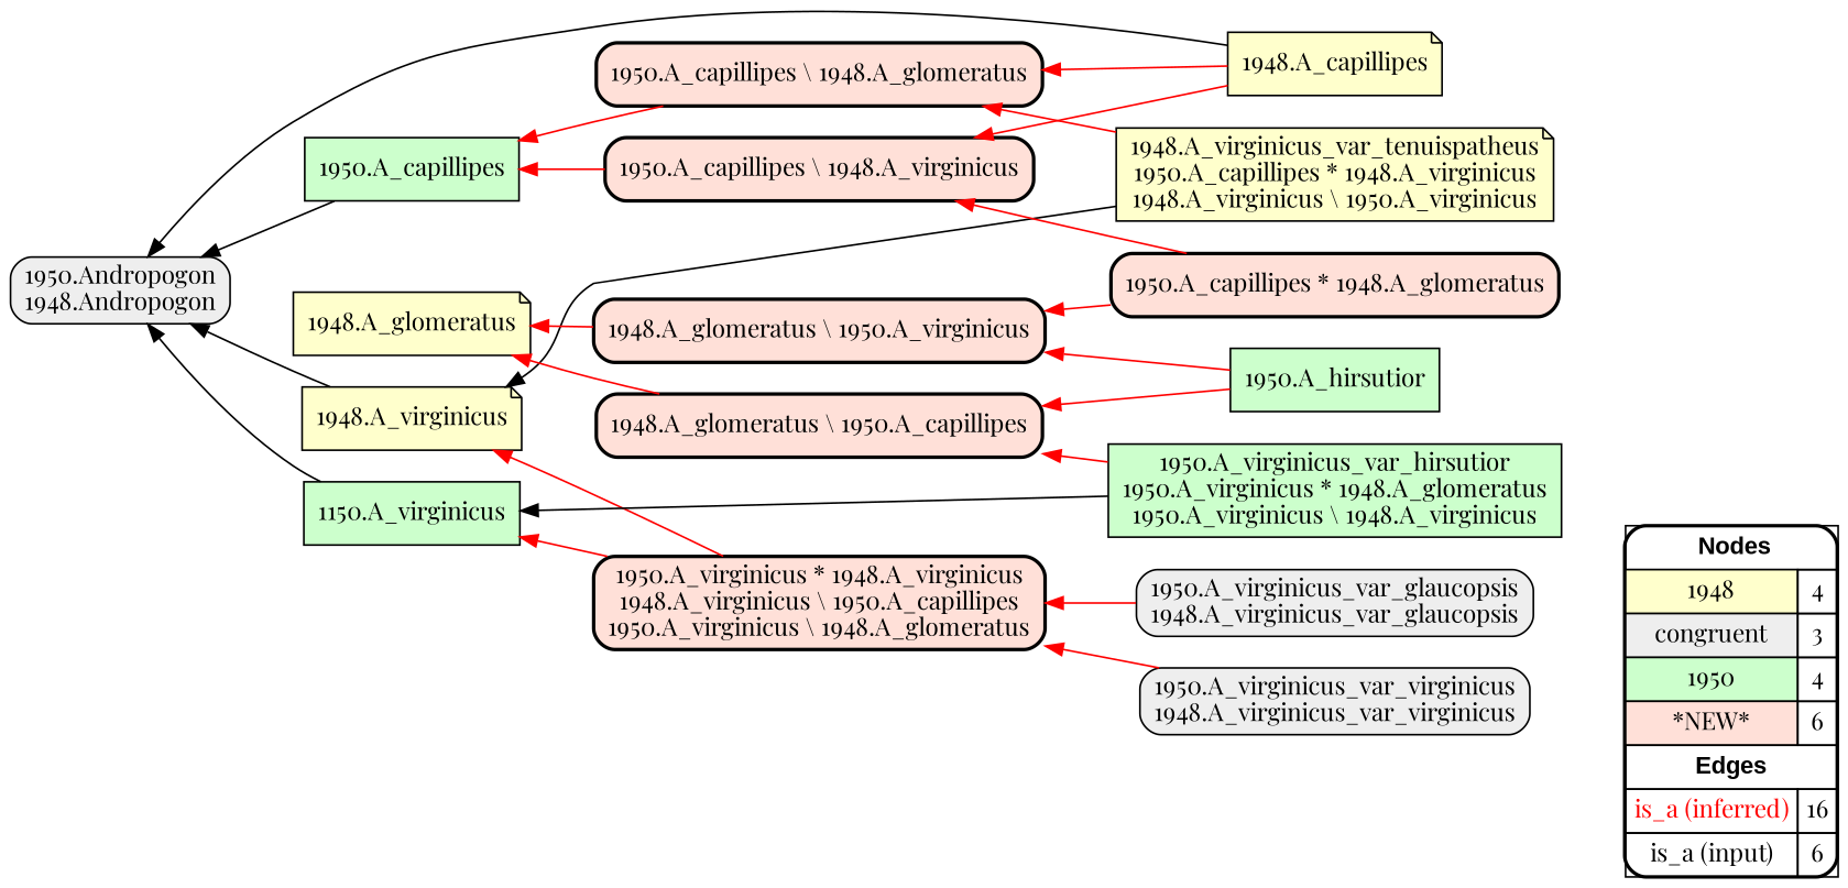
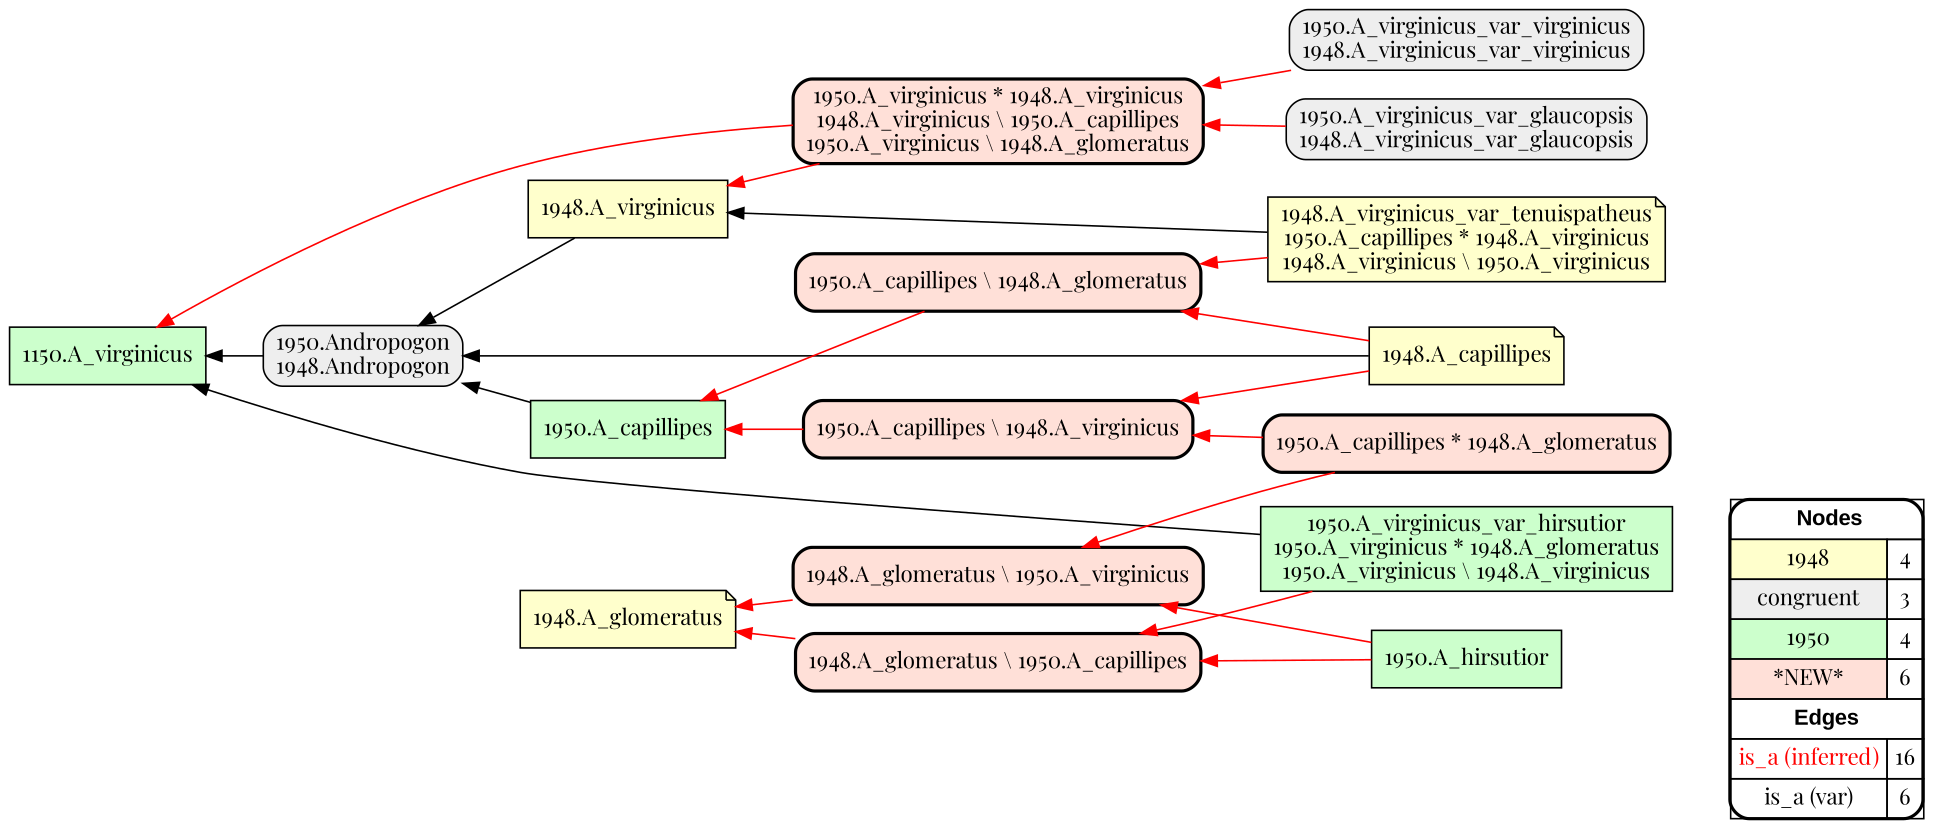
  digraph {
    fontname="Playfair Display"
    rankdir=RL
    node [fillcolor="#FFE0D8" fontname="Playfair Display" shape=box style=filled]
    edge [arrowhead=normal color="#FF0000" constraint=true fontname="Playfair Display" penwidth=1 style=solid]
-   n1 [fillcolor=white label=<   <TABLE BORDER="0" CELLBORDER="1" CELLSPACING="0" CELLPADDING="4">  <TR> <TD COLSPAN="2"><font face="Arial Black"> Nodes</font></TD> </TR>  <TR>   <TD bgcolor="#FFFFCC" fontname="helvetica">1948</TD>   <TD>4</TD>   </TR>  <TR>   <TD bgcolor="#EEEEEE" fontname="helvetica">congruent</TD>   <TD>3</TD>   </TR>  <TR>   <TD bgcolor="#CCFFCC" fontname="helvetica">1950</TD>   <TD>4</TD>   </TR>  <TR>   <TD bgcolor="#FFE0D8" fontname="helvetica">*NEW*</TD>   <TD>6</TD>   </TR>  <TR> <TD COLSPAN="2"><font face = "Arial Black"> Edges </font></TD> </TR>  <TR>   <TD><font color ="#FF0000">is_a (inferred)</font></TD><TD>16</TD> </TR> <TR>   <TD><font color ="#000000">is_a (input)</font></TD><TD>6</TD> </TR> </TABLE>   > margin=0 style="filled,rounded,bold"]
-   "1948.A_virginicus" [fillcolor="#FFFFCC" shape=note]
+   n1 [fillcolor=white label=<   <TABLE BORDER="0" CELLBORDER="1" CELLSPACING="0" CELLPADDING="4">  <TR> <TD COLSPAN="2"><font face="Arial Black"> Nodes</font></TD> </TR>  <TR>   <TD bgcolor="#FFFFCC" fontname="helvetica">1948</TD>   <TD>4</TD>   </TR>  <TR>   <TD bgcolor="#EEEEEE" fontname="helvetica">congruent</TD>   <TD>3</TD>   </TR>  <TR>   <TD bgcolor="#CCFFCC" fontname="helvetica">1950</TD>   <TD>4</TD>   </TR>  <TR>   <TD bgcolor="#FFE0D8" fontname="helvetica">*NEW*</TD>   <TD>6</TD>   </TR>  <TR> <TD COLSPAN="2"><font face = "Arial Black"> Edges </font></TD> </TR>  <TR>   <TD><font color ="#FF0000">is_a (inferred)</font></TD><TD>16</TD> </TR> <TR>   <TD><font color ="#000000">is_a (var)</font></TD><TD>6</TD> </TR> </TABLE>   > margin=0 style="filled,rounded,bold"]
+   "1948.A_virginicus" [fillcolor="#FFFFCC"]
    "1950.Andropogon\n1948.Andropogon" [fillcolor="#EEEEEE" style="filled,rounded"]
    "1948.A_capillipes" [fillcolor="#FFFFCC" shape=note]
    "1950.A_capillipes \\ 1948.A_virginicus" [style="filled,rounded,bold"]
    "1950.A_capillipes \\ 1948.A_glomeratus" [style="filled,rounded,bold"]
    "1950.A_capillipes" [fillcolor="#CCFFCC"]
    "1948.A_glomeratus" [fillcolor="#FFFFCC" shape=note]
    "1948.A_virginicus_var_tenuispatheus\n1950.A_capillipes * 1948.A_virginicus\n1948.A_virginicus \\ 1950.A_virginicus" [fillcolor="#FFFFCC" shape=note]
    "1950.A_virginicus_var_glaucopsis\n1948.A_virginicus_var_glaucopsis" [fillcolor="#EEEEEE" style="filled,rounded"]
    "1950.A_virginicus * 1948.A_virginicus\n1948.A_virginicus \\ 1950.A_capillipes\n1950.A_virginicus \\ 1948.A_glomeratus" [style="filled,rounded,bold"]
    n12 [fillcolor="#CCFFCC" label="1150.A_virginicus"]
    "1950.A_virginicus_var_virginicus\n1948.A_virginicus_var_virginicus" [fillcolor="#EEEEEE" style="filled,rounded"]
    "1950.A_virginicus_var_hirsutior\n1950.A_virginicus * 1948.A_glomeratus\n1950.A_virginicus \\ 1948.A_virginicus" [fillcolor="#CCFFCC"]
    "1948.A_glomeratus \\ 1950.A_capillipes" [style="filled,rounded,bold"]
    n16 [fillcolor="#CCFFCC" label="1950.A_hirsutior"]
    "1948.A_glomeratus \\ 1950.A_virginicus" [style="filled,rounded,bold"]
    "1950.A_capillipes * 1948.A_glomeratus" [style="filled,rounded,bold"]
    subgraph sub_1 {
      rank=source
      n1
    }
    "1948.A_virginicus" -> "1950.Andropogon\n1948.Andropogon" [color="#000000"]
    "1948.A_capillipes" -> "1950.Andropogon\n1948.Andropogon" [color="#000000"]
    "1948.A_capillipes" -> "1950.A_capillipes \\ 1948.A_virginicus"
    "1948.A_capillipes" -> "1950.A_capillipes \\ 1948.A_glomeratus"
    "1950.A_capillipes \\ 1948.A_virginicus" -> "1950.A_capillipes"
    "1950.A_capillipes \\ 1948.A_glomeratus" -> "1950.A_capillipes"
    "1950.A_capillipes" -> "1950.Andropogon\n1948.Andropogon" [color="#000000"]
    "1948.A_virginicus_var_tenuispatheus\n1950.A_capillipes * 1948.A_virginicus\n1948.A_virginicus \\ 1950.A_virginicus" -> "1948.A_virginicus" [color="#000000"]
    "1948.A_virginicus_var_tenuispatheus\n1950.A_capillipes * 1948.A_virginicus\n1948.A_virginicus \\ 1950.A_virginicus" -> "1950.A_capillipes \\ 1948.A_glomeratus"
    "1950.A_virginicus_var_glaucopsis\n1948.A_virginicus_var_glaucopsis" -> "1950.A_virginicus * 1948.A_virginicus\n1948.A_virginicus \\ 1950.A_capillipes\n1950.A_virginicus \\ 1948.A_glomeratus"
    "1950.A_virginicus * 1948.A_virginicus\n1948.A_virginicus \\ 1950.A_capillipes\n1950.A_virginicus \\ 1948.A_glomeratus" -> "1948.A_virginicus"
    "1950.A_virginicus * 1948.A_virginicus\n1948.A_virginicus \\ 1950.A_capillipes\n1950.A_virginicus \\ 1948.A_glomeratus" -> n12
-   n12 -> "1950.Andropogon\n1948.Andropogon" [color="#000000"]
+   "1950.Andropogon\n1948.Andropogon" -> n12 [color="#000000"]
    "1950.A_virginicus_var_virginicus\n1948.A_virginicus_var_virginicus" -> "1950.A_virginicus * 1948.A_virginicus\n1948.A_virginicus \\ 1950.A_capillipes\n1950.A_virginicus \\ 1948.A_glomeratus"
    "1950.A_virginicus_var_hirsutior\n1950.A_virginicus * 1948.A_glomeratus\n1950.A_virginicus \\ 1948.A_virginicus" -> n12 [color="#000000"]
    "1950.A_virginicus_var_hirsutior\n1950.A_virginicus * 1948.A_glomeratus\n1950.A_virginicus \\ 1948.A_virginicus" -> "1948.A_glomeratus \\ 1950.A_capillipes"
    "1948.A_glomeratus \\ 1950.A_capillipes" -> "1948.A_glomeratus"
    n16 -> "1948.A_glomeratus \\ 1950.A_capillipes"
    n16 -> "1948.A_glomeratus \\ 1950.A_virginicus"
    "1948.A_glomeratus \\ 1950.A_virginicus" -> "1948.A_glomeratus"
    "1950.A_capillipes * 1948.A_glomeratus" -> "1950.A_capillipes \\ 1948.A_virginicus"
    "1950.A_capillipes * 1948.A_glomeratus" -> "1948.A_glomeratus \\ 1950.A_virginicus"
  }
